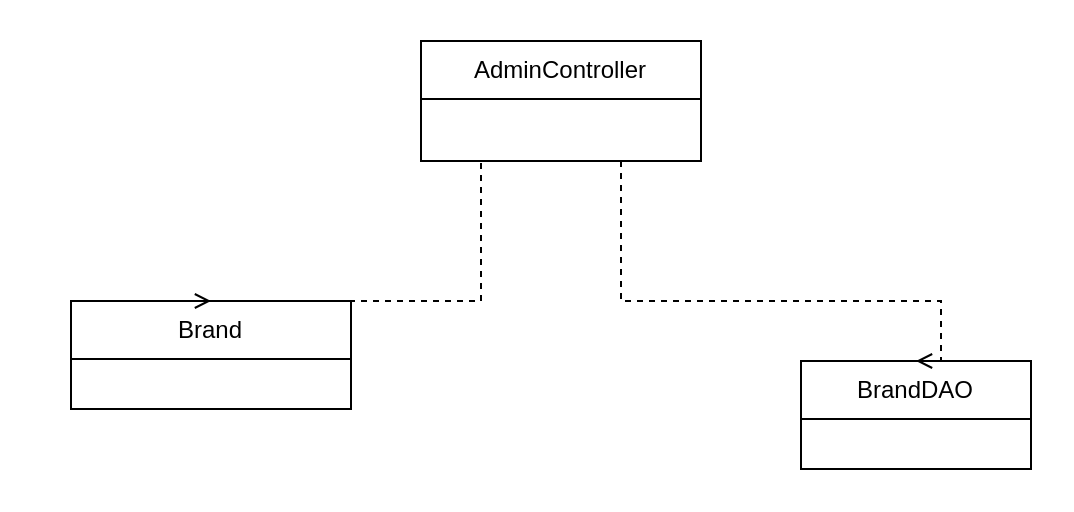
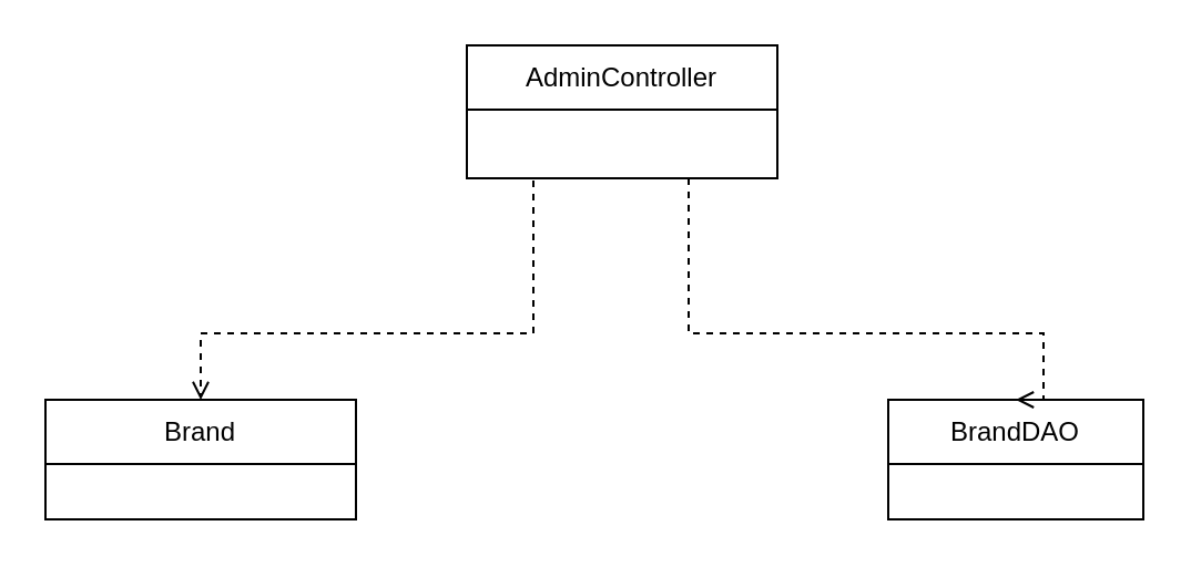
  <mxCell id="0" />
  <mxCell id="1" parent="0" />
  <mxCell id="2" value="&lt;span style=&quot;font-weight: normal;&quot;&gt;AdminController&lt;/span&gt;" style="swimlane;fontStyle=1;align=center;verticalAlign=middle;childLayout=stackLayout;horizontal=1;startSize=29;horizontalStack=0;resizeParent=1;resizeParentMax=0;resizeLast=0;collapsible=0;marginBottom=0;html=1;whiteSpace=wrap;" parent="1" vertex="1"><mxGeometry x="210" y="20" width="140" height="60" as="geometry" /></mxCell>
- <mxCell id="3" value="&lt;span style=&quot;font-weight: normal;&quot;&gt;Brand&lt;br&gt;&lt;/span&gt;" style="swimlane;fontStyle=1;align=center;verticalAlign=middle;childLayout=stackLayout;horizontal=1;startSize=29;horizontalStack=0;resizeParent=1;resizeParentMax=0;resizeLast=0;collapsible=0;marginBottom=0;html=1;whiteSpace=wrap;" parent="1" vertex="1"><mxGeometry x="35" y="150" width="140" height="54" as="geometry" /></mxCell>
+ <mxCell id="3" value="&lt;span style=&quot;font-weight: normal;&quot;&gt;Brand&lt;br&gt;&lt;/span&gt;" style="swimlane;fontStyle=1;align=center;verticalAlign=middle;childLayout=stackLayout;horizontal=1;startSize=29;horizontalStack=0;resizeParent=1;resizeParentMax=0;resizeLast=0;collapsible=0;marginBottom=0;html=1;whiteSpace=wrap;" parent="1" vertex="1"><mxGeometry x="20" y="180" width="140" height="54" as="geometry" /></mxCell>
  <mxCell id="4" style="edgeStyle=orthogonalEdgeStyle;rounded=0;orthogonalLoop=1;jettySize=auto;html=1;dashed=1;endArrow=open;endFill=0;exitX=0.25;exitY=1;exitDx=0;exitDy=0;entryX=0.5;entryY=0;entryDx=0;entryDy=0;" parent="1" source="2" target="3" edge="1"><mxGeometry relative="1" as="geometry"><mxPoint x="130" y="200" as="targetPoint" /><Array as="points"><mxPoint x="240" y="80" /><mxPoint x="240" y="150" /><mxPoint x="90" y="150" /></Array><mxPoint x="80" y="100" as="sourcePoint" /></mxGeometry></mxCell>
  <mxCell id="5" value="&lt;span style=&quot;font-weight: 400;&quot;&gt;BrandDAO&lt;br&gt;&lt;/span&gt;" style="swimlane;fontStyle=1;align=center;verticalAlign=middle;childLayout=stackLayout;horizontal=1;startSize=29;horizontalStack=0;resizeParent=1;resizeParentMax=0;resizeLast=0;collapsible=0;marginBottom=0;html=1;whiteSpace=wrap;" parent="1" vertex="1"><mxGeometry x="400" y="180" width="115" height="54" as="geometry" /></mxCell>
  <mxCell id="6" style="edgeStyle=orthogonalEdgeStyle;rounded=0;orthogonalLoop=1;jettySize=auto;html=1;dashed=1;endArrow=open;endFill=0;entryX=0.5;entryY=0;entryDx=0;entryDy=0;" edge="1" parent="1" target="5"><mxGeometry relative="1" as="geometry"><mxPoint x="470" y="170" as="targetPoint" /><Array as="points"><mxPoint x="310" y="150" /><mxPoint x="470" y="150" /></Array><mxPoint x="310" y="80" as="sourcePoint" /></mxGeometry></mxCell>
